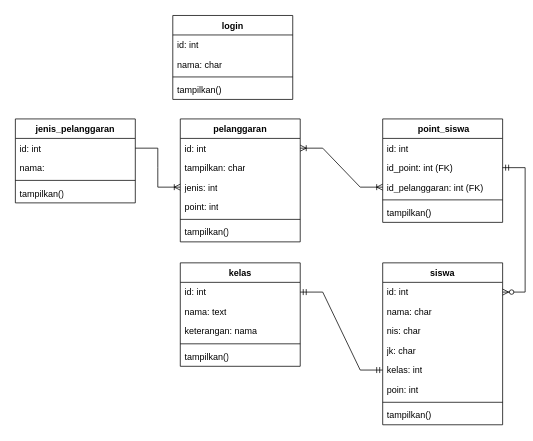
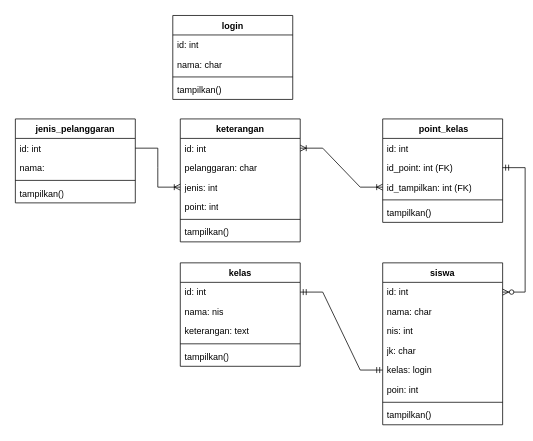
  <mxCell id="0" />
  <mxCell id="1" parent="0" />
  <mxCell id="2" value="login" style="swimlane;fontStyle=1;align=center;verticalAlign=top;childLayout=stackLayout;horizontal=1;startSize=26;horizontalStack=0;resizeParent=1;resizeParentMax=0;resizeLast=0;collapsible=1;marginBottom=0;whiteSpace=wrap;html=1;" parent="1" vertex="1"><mxGeometry x="230" y="20" width="160" height="112" as="geometry" /></mxCell>
  <mxCell id="3" value="id: int" style="text;strokeColor=none;fillColor=none;align=left;verticalAlign=top;spacingLeft=4;spacingRight=4;overflow=hidden;rotatable=0;points=[[0,0.5],[1,0.5]];portConstraint=eastwest;whiteSpace=wrap;html=1;" parent="2" vertex="1"><mxGeometry y="26" width="160" height="26" as="geometry" /></mxCell>
  <mxCell id="4" value="nama: char" style="text;strokeColor=none;fillColor=none;align=left;verticalAlign=top;spacingLeft=4;spacingRight=4;overflow=hidden;rotatable=0;points=[[0,0.5],[1,0.5]];portConstraint=eastwest;whiteSpace=wrap;html=1;" parent="2" vertex="1"><mxGeometry y="52" width="160" height="26" as="geometry" /></mxCell>
  <mxCell id="5" value="" style="line;strokeWidth=1;fillColor=none;align=left;verticalAlign=middle;spacingTop=-1;spacingLeft=3;spacingRight=3;rotatable=0;labelPosition=right;points=[];portConstraint=eastwest;strokeColor=inherit;" parent="2" vertex="1"><mxGeometry y="78" width="160" height="8" as="geometry" /></mxCell>
  <mxCell id="6" value="tampilkan()" style="text;strokeColor=none;fillColor=none;align=left;verticalAlign=top;spacingLeft=4;spacingRight=4;overflow=hidden;rotatable=0;points=[[0,0.5],[1,0.5]];portConstraint=eastwest;whiteSpace=wrap;html=1;" parent="2" vertex="1"><mxGeometry y="86" width="160" height="26" as="geometry" /></mxCell>
- <mxCell id="7" value="&amp;nbsp;point_siswa" style="swimlane;fontStyle=1;align=center;verticalAlign=top;childLayout=stackLayout;horizontal=1;startSize=26;horizontalStack=0;resizeParent=1;resizeParentMax=0;resizeLast=0;collapsible=1;marginBottom=0;whiteSpace=wrap;html=1;" parent="1" vertex="1"><mxGeometry x="510" y="158" width="160" height="138" as="geometry" /></mxCell>
+ <mxCell id="7" value="&amp;nbsp;point_kelas" style="swimlane;fontStyle=1;align=center;verticalAlign=top;childLayout=stackLayout;horizontal=1;startSize=26;horizontalStack=0;resizeParent=1;resizeParentMax=0;resizeLast=0;collapsible=1;marginBottom=0;whiteSpace=wrap;html=1;" parent="1" vertex="1"><mxGeometry x="510" y="158" width="160" height="138" as="geometry" /></mxCell>
  <mxCell id="8" value="id: int" style="text;strokeColor=none;fillColor=none;align=left;verticalAlign=top;spacingLeft=4;spacingRight=4;overflow=hidden;rotatable=0;points=[[0,0.5],[1,0.5]];portConstraint=eastwest;whiteSpace=wrap;html=1;" parent="7" vertex="1"><mxGeometry y="26" width="160" height="26" as="geometry" /></mxCell>
  <mxCell id="9" value="id_point: int (FK)" style="text;strokeColor=none;fillColor=none;align=left;verticalAlign=top;spacingLeft=4;spacingRight=4;overflow=hidden;rotatable=0;points=[[0,0.5],[1,0.5]];portConstraint=eastwest;whiteSpace=wrap;html=1;" parent="7" vertex="1"><mxGeometry y="52" width="160" height="26" as="geometry" /></mxCell>
- <mxCell id="10" value="id_&lt;span style=&quot;background-color: initial;&quot;&gt;pelanggaran: int (FK)&lt;/span&gt;" style="text;strokeColor=none;fillColor=none;align=left;verticalAlign=top;spacingLeft=4;spacingRight=4;overflow=hidden;rotatable=0;points=[[0,0.5],[1,0.5]];portConstraint=eastwest;whiteSpace=wrap;html=1;" parent="7" vertex="1"><mxGeometry y="78" width="160" height="26" as="geometry" /></mxCell>
+ <mxCell id="10" value="id_&lt;span style=&quot;background-color: initial;&quot;&gt;tampilkan: int (FK)&lt;/span&gt;" style="text;strokeColor=none;fillColor=none;align=left;verticalAlign=top;spacingLeft=4;spacingRight=4;overflow=hidden;rotatable=0;points=[[0,0.5],[1,0.5]];portConstraint=eastwest;whiteSpace=wrap;html=1;" parent="7" vertex="1"><mxGeometry y="78" width="160" height="26" as="geometry" /></mxCell>
  <mxCell id="11" value="" style="line;strokeWidth=1;fillColor=none;align=left;verticalAlign=middle;spacingTop=-1;spacingLeft=3;spacingRight=3;rotatable=0;labelPosition=right;points=[];portConstraint=eastwest;strokeColor=inherit;" parent="7" vertex="1"><mxGeometry y="104" width="160" height="8" as="geometry" /></mxCell>
  <mxCell id="12" value="tampilkan()" style="text;strokeColor=none;fillColor=none;align=left;verticalAlign=top;spacingLeft=4;spacingRight=4;overflow=hidden;rotatable=0;points=[[0,0.5],[1,0.5]];portConstraint=eastwest;whiteSpace=wrap;html=1;" parent="7" vertex="1"><mxGeometry y="112" width="160" height="26" as="geometry" /></mxCell>
  <mxCell id="13" value="siswa&lt;div&gt;&lt;br&gt;&lt;/div&gt;" style="swimlane;fontStyle=1;align=center;verticalAlign=top;childLayout=stackLayout;horizontal=1;startSize=26;horizontalStack=0;resizeParent=1;resizeParentMax=0;resizeLast=0;collapsible=1;marginBottom=0;whiteSpace=wrap;html=1;" parent="1" vertex="1"><mxGeometry x="510" y="350" width="160" height="216" as="geometry" /></mxCell>
  <mxCell id="14" value="id: int" style="text;strokeColor=none;fillColor=none;align=left;verticalAlign=top;spacingLeft=4;spacingRight=4;overflow=hidden;rotatable=0;points=[[0,0.5],[1,0.5]];portConstraint=eastwest;whiteSpace=wrap;html=1;" parent="13" vertex="1"><mxGeometry y="26" width="160" height="26" as="geometry" /></mxCell>
  <mxCell id="15" value="nama: char" style="text;strokeColor=none;fillColor=none;align=left;verticalAlign=top;spacingLeft=4;spacingRight=4;overflow=hidden;rotatable=0;points=[[0,0.5],[1,0.5]];portConstraint=eastwest;whiteSpace=wrap;html=1;" parent="13" vertex="1"><mxGeometry y="52" width="160" height="26" as="geometry" /></mxCell>
- <mxCell id="16" value="nis: char" style="text;strokeColor=none;fillColor=none;align=left;verticalAlign=top;spacingLeft=4;spacingRight=4;overflow=hidden;rotatable=0;points=[[0,0.5],[1,0.5]];portConstraint=eastwest;whiteSpace=wrap;html=1;" vertex="1" parent="13"><mxGeometry y="78" width="160" height="26" as="geometry" /></mxCell>
+ <mxCell id="16" value="nis: int" style="text;strokeColor=none;fillColor=none;align=left;verticalAlign=top;spacingLeft=4;spacingRight=4;overflow=hidden;rotatable=0;points=[[0,0.5],[1,0.5]];portConstraint=eastwest;whiteSpace=wrap;html=1;" vertex="1" parent="13"><mxGeometry y="78" width="160" height="26" as="geometry" /></mxCell>
  <mxCell id="17" value="jk: char" style="text;strokeColor=none;fillColor=none;align=left;verticalAlign=top;spacingLeft=4;spacingRight=4;overflow=hidden;rotatable=0;points=[[0,0.5],[1,0.5]];portConstraint=eastwest;whiteSpace=wrap;html=1;" vertex="1" parent="13"><mxGeometry y="104" width="160" height="26" as="geometry" /></mxCell>
- <mxCell id="18" value="kelas: int" style="text;strokeColor=none;fillColor=none;align=left;verticalAlign=top;spacingLeft=4;spacingRight=4;overflow=hidden;rotatable=0;points=[[0,0.5],[1,0.5]];portConstraint=eastwest;whiteSpace=wrap;html=1;" vertex="1" parent="13"><mxGeometry y="130" width="160" height="26" as="geometry" /></mxCell>
+ <mxCell id="18" value="kelas: login" style="text;strokeColor=none;fillColor=none;align=left;verticalAlign=top;spacingLeft=4;spacingRight=4;overflow=hidden;rotatable=0;points=[[0,0.5],[1,0.5]];portConstraint=eastwest;whiteSpace=wrap;html=1;" vertex="1" parent="13"><mxGeometry y="130" width="160" height="26" as="geometry" /></mxCell>
  <mxCell id="19" value="poin: int" style="text;strokeColor=none;fillColor=none;align=left;verticalAlign=top;spacingLeft=4;spacingRight=4;overflow=hidden;rotatable=0;points=[[0,0.5],[1,0.5]];portConstraint=eastwest;whiteSpace=wrap;html=1;" vertex="1" parent="13"><mxGeometry y="156" width="160" height="26" as="geometry" /></mxCell>
  <mxCell id="20" value="" style="line;strokeWidth=1;fillColor=none;align=left;verticalAlign=middle;spacingTop=-1;spacingLeft=3;spacingRight=3;rotatable=0;labelPosition=right;points=[];portConstraint=eastwest;strokeColor=inherit;" parent="13" vertex="1"><mxGeometry y="182" width="160" height="8" as="geometry" /></mxCell>
  <mxCell id="21" value="tampilkan()" style="text;strokeColor=none;fillColor=none;align=left;verticalAlign=top;spacingLeft=4;spacingRight=4;overflow=hidden;rotatable=0;points=[[0,0.5],[1,0.5]];portConstraint=eastwest;whiteSpace=wrap;html=1;" parent="13" vertex="1"><mxGeometry y="190" width="160" height="26" as="geometry" /></mxCell>
- <mxCell id="22" value="pelanggaran&lt;div&gt;&lt;br&gt;&lt;/div&gt;" style="swimlane;fontStyle=1;align=center;verticalAlign=top;childLayout=stackLayout;horizontal=1;startSize=26;horizontalStack=0;resizeParent=1;resizeParentMax=0;resizeLast=0;collapsible=1;marginBottom=0;whiteSpace=wrap;html=1;" vertex="1" parent="1"><mxGeometry x="240" y="158" width="160" height="164" as="geometry" /></mxCell>
+ <mxCell id="22" value="keterangan&lt;div&gt;&lt;br&gt;&lt;/div&gt;" style="swimlane;fontStyle=1;align=center;verticalAlign=top;childLayout=stackLayout;horizontal=1;startSize=26;horizontalStack=0;resizeParent=1;resizeParentMax=0;resizeLast=0;collapsible=1;marginBottom=0;whiteSpace=wrap;html=1;" vertex="1" parent="1"><mxGeometry x="240" y="158" width="160" height="164" as="geometry" /></mxCell>
  <mxCell id="23" value="id: int" style="text;strokeColor=none;fillColor=none;align=left;verticalAlign=top;spacingLeft=4;spacingRight=4;overflow=hidden;rotatable=0;points=[[0,0.5],[1,0.5]];portConstraint=eastwest;whiteSpace=wrap;html=1;" vertex="1" parent="22"><mxGeometry y="26" width="160" height="26" as="geometry" /></mxCell>
- <mxCell id="24" value="tampilkan: char" style="text;strokeColor=none;fillColor=none;align=left;verticalAlign=top;spacingLeft=4;spacingRight=4;overflow=hidden;rotatable=0;points=[[0,0.5],[1,0.5]];portConstraint=eastwest;whiteSpace=wrap;html=1;" vertex="1" parent="22"><mxGeometry y="52" width="160" height="26" as="geometry" /></mxCell>
+ <mxCell id="24" value="pelanggaran: char" style="text;strokeColor=none;fillColor=none;align=left;verticalAlign=top;spacingLeft=4;spacingRight=4;overflow=hidden;rotatable=0;points=[[0,0.5],[1,0.5]];portConstraint=eastwest;whiteSpace=wrap;html=1;" vertex="1" parent="22"><mxGeometry y="52" width="160" height="26" as="geometry" /></mxCell>
  <mxCell id="25" value="jenis: int" style="text;strokeColor=none;fillColor=none;align=left;verticalAlign=top;spacingLeft=4;spacingRight=4;overflow=hidden;rotatable=0;points=[[0,0.5],[1,0.5]];portConstraint=eastwest;whiteSpace=wrap;html=1;" vertex="1" parent="22"><mxGeometry y="78" width="160" height="26" as="geometry" /></mxCell>
  <mxCell id="26" value="point: int" style="text;strokeColor=none;fillColor=none;align=left;verticalAlign=top;spacingLeft=4;spacingRight=4;overflow=hidden;rotatable=0;points=[[0,0.5],[1,0.5]];portConstraint=eastwest;whiteSpace=wrap;html=1;" vertex="1" parent="22"><mxGeometry y="104" width="160" height="26" as="geometry" /></mxCell>
  <mxCell id="27" value="" style="line;strokeWidth=1;fillColor=none;align=left;verticalAlign=middle;spacingTop=-1;spacingLeft=3;spacingRight=3;rotatable=0;labelPosition=right;points=[];portConstraint=eastwest;strokeColor=inherit;" vertex="1" parent="22"><mxGeometry y="130" width="160" height="8" as="geometry" /></mxCell>
  <mxCell id="28" value="tampilkan()" style="text;strokeColor=none;fillColor=none;align=left;verticalAlign=top;spacingLeft=4;spacingRight=4;overflow=hidden;rotatable=0;points=[[0,0.5],[1,0.5]];portConstraint=eastwest;whiteSpace=wrap;html=1;" vertex="1" parent="22"><mxGeometry y="138" width="160" height="26" as="geometry" /></mxCell>
  <mxCell id="29" value="" style="edgeStyle=entityRelationEdgeStyle;fontSize=12;html=1;endArrow=ERoneToMany;startArrow=ERoneToMany;rounded=0;" edge="1" parent="1" source="10" target="23"><mxGeometry width="100" height="100" relative="1" as="geometry"><mxPoint x="180" y="530" as="sourcePoint" /><mxPoint x="280" y="430" as="targetPoint" /></mxGeometry></mxCell>
  <mxCell id="30" value="" style="edgeStyle=entityRelationEdgeStyle;fontSize=12;html=1;endArrow=ERzeroToMany;startArrow=ERmandOne;rounded=0;" edge="1" parent="1" source="9" target="14"><mxGeometry width="100" height="100" relative="1" as="geometry"><mxPoint x="270" y="650" as="sourcePoint" /><mxPoint x="370" y="550" as="targetPoint" /></mxGeometry></mxCell>
  <mxCell id="31" value="&lt;div&gt;kelas&lt;/div&gt;" style="swimlane;fontStyle=1;align=center;verticalAlign=top;childLayout=stackLayout;horizontal=1;startSize=26;horizontalStack=0;resizeParent=1;resizeParentMax=0;resizeLast=0;collapsible=1;marginBottom=0;whiteSpace=wrap;html=1;" vertex="1" parent="1"><mxGeometry x="240" y="350" width="160" height="138" as="geometry" /></mxCell>
  <mxCell id="32" value="id: int" style="text;strokeColor=none;fillColor=none;align=left;verticalAlign=top;spacingLeft=4;spacingRight=4;overflow=hidden;rotatable=0;points=[[0,0.5],[1,0.5]];portConstraint=eastwest;whiteSpace=wrap;html=1;" vertex="1" parent="31"><mxGeometry y="26" width="160" height="26" as="geometry" /></mxCell>
- <mxCell id="33" value="nama: text" style="text;strokeColor=none;fillColor=none;align=left;verticalAlign=top;spacingLeft=4;spacingRight=4;overflow=hidden;rotatable=0;points=[[0,0.5],[1,0.5]];portConstraint=eastwest;whiteSpace=wrap;html=1;" vertex="1" parent="31"><mxGeometry y="52" width="160" height="26" as="geometry" /></mxCell>
- <mxCell id="34" value="keterangan: nama" style="text;strokeColor=none;fillColor=none;align=left;verticalAlign=top;spacingLeft=4;spacingRight=4;overflow=hidden;rotatable=0;points=[[0,0.5],[1,0.5]];portConstraint=eastwest;whiteSpace=wrap;html=1;" vertex="1" parent="31"><mxGeometry y="78" width="160" height="26" as="geometry" /></mxCell>
+ <mxCell id="33" value="nama: nis" style="text;strokeColor=none;fillColor=none;align=left;verticalAlign=top;spacingLeft=4;spacingRight=4;overflow=hidden;rotatable=0;points=[[0,0.5],[1,0.5]];portConstraint=eastwest;whiteSpace=wrap;html=1;" vertex="1" parent="31"><mxGeometry y="52" width="160" height="26" as="geometry" /></mxCell>
+ <mxCell id="34" value="keterangan: text" style="text;strokeColor=none;fillColor=none;align=left;verticalAlign=top;spacingLeft=4;spacingRight=4;overflow=hidden;rotatable=0;points=[[0,0.5],[1,0.5]];portConstraint=eastwest;whiteSpace=wrap;html=1;" vertex="1" parent="31"><mxGeometry y="78" width="160" height="26" as="geometry" /></mxCell>
  <mxCell id="35" value="" style="line;strokeWidth=1;fillColor=none;align=left;verticalAlign=middle;spacingTop=-1;spacingLeft=3;spacingRight=3;rotatable=0;labelPosition=right;points=[];portConstraint=eastwest;strokeColor=inherit;" vertex="1" parent="31"><mxGeometry y="104" width="160" height="8" as="geometry" /></mxCell>
  <mxCell id="36" value="tampilkan()" style="text;strokeColor=none;fillColor=none;align=left;verticalAlign=top;spacingLeft=4;spacingRight=4;overflow=hidden;rotatable=0;points=[[0,0.5],[1,0.5]];portConstraint=eastwest;whiteSpace=wrap;html=1;" vertex="1" parent="31"><mxGeometry y="112" width="160" height="26" as="geometry" /></mxCell>
  <mxCell id="37" value="" style="edgeStyle=entityRelationEdgeStyle;fontSize=12;html=1;endArrow=ERmandOne;startArrow=ERmandOne;rounded=0;exitX=1;exitY=0.5;exitDx=0;exitDy=0;entryX=0;entryY=0.5;entryDx=0;entryDy=0;" edge="1" parent="1" source="32" target="18"><mxGeometry width="100" height="100" relative="1" as="geometry"><mxPoint x="450" y="420" as="sourcePoint" /><mxPoint x="550" y="320" as="targetPoint" /></mxGeometry></mxCell>
  <mxCell id="38" value="&lt;div&gt;jenis_pelanggaran&lt;/div&gt;" style="swimlane;fontStyle=1;align=center;verticalAlign=top;childLayout=stackLayout;horizontal=1;startSize=26;horizontalStack=0;resizeParent=1;resizeParentMax=0;resizeLast=0;collapsible=1;marginBottom=0;whiteSpace=wrap;html=1;" vertex="1" parent="1"><mxGeometry x="20" y="158" width="160" height="112" as="geometry" /></mxCell>
  <mxCell id="39" value="id: int" style="text;strokeColor=none;fillColor=none;align=left;verticalAlign=top;spacingLeft=4;spacingRight=4;overflow=hidden;rotatable=0;points=[[0,0.5],[1,0.5]];portConstraint=eastwest;whiteSpace=wrap;html=1;" vertex="1" parent="38"><mxGeometry y="26" width="160" height="26" as="geometry" /></mxCell>
  <mxCell id="40" value="nama:&amp;nbsp;" style="text;strokeColor=none;fillColor=none;align=left;verticalAlign=top;spacingLeft=4;spacingRight=4;overflow=hidden;rotatable=0;points=[[0,0.5],[1,0.5]];portConstraint=eastwest;whiteSpace=wrap;html=1;" vertex="1" parent="38"><mxGeometry y="52" width="160" height="26" as="geometry" /></mxCell>
  <mxCell id="41" value="" style="line;strokeWidth=1;fillColor=none;align=left;verticalAlign=middle;spacingTop=-1;spacingLeft=3;spacingRight=3;rotatable=0;labelPosition=right;points=[];portConstraint=eastwest;strokeColor=inherit;" vertex="1" parent="38"><mxGeometry y="78" width="160" height="8" as="geometry" /></mxCell>
  <mxCell id="42" value="tampilkan()" style="text;strokeColor=none;fillColor=none;align=left;verticalAlign=top;spacingLeft=4;spacingRight=4;overflow=hidden;rotatable=0;points=[[0,0.5],[1,0.5]];portConstraint=eastwest;whiteSpace=wrap;html=1;" vertex="1" parent="38"><mxGeometry y="86" width="160" height="26" as="geometry" /></mxCell>
  <mxCell id="43" value="" style="edgeStyle=entityRelationEdgeStyle;fontSize=12;html=1;endArrow=ERoneToMany;rounded=0;exitX=1;exitY=0.5;exitDx=0;exitDy=0;entryX=0;entryY=0.5;entryDx=0;entryDy=0;" edge="1" parent="1" source="39" target="25"><mxGeometry width="100" height="100" relative="1" as="geometry"><mxPoint x="300" y="320" as="sourcePoint" /><mxPoint x="400" y="220" as="targetPoint" /></mxGeometry></mxCell>
